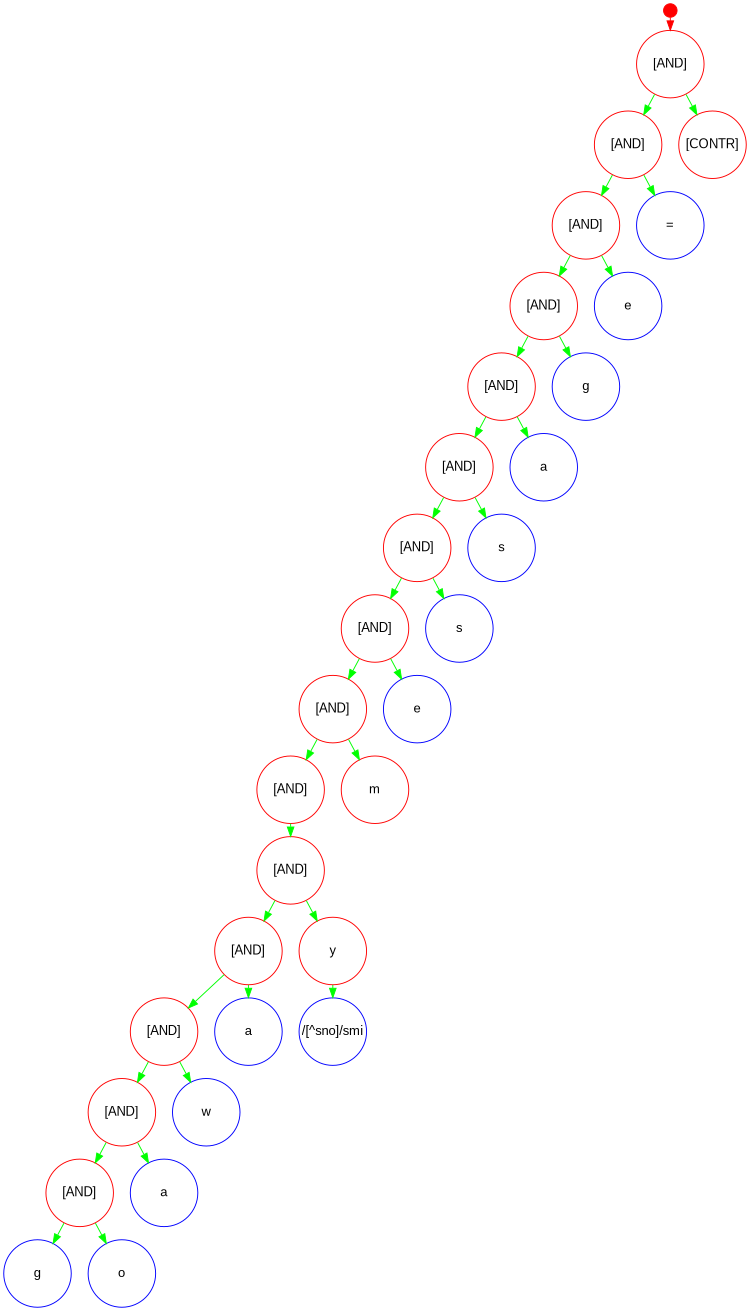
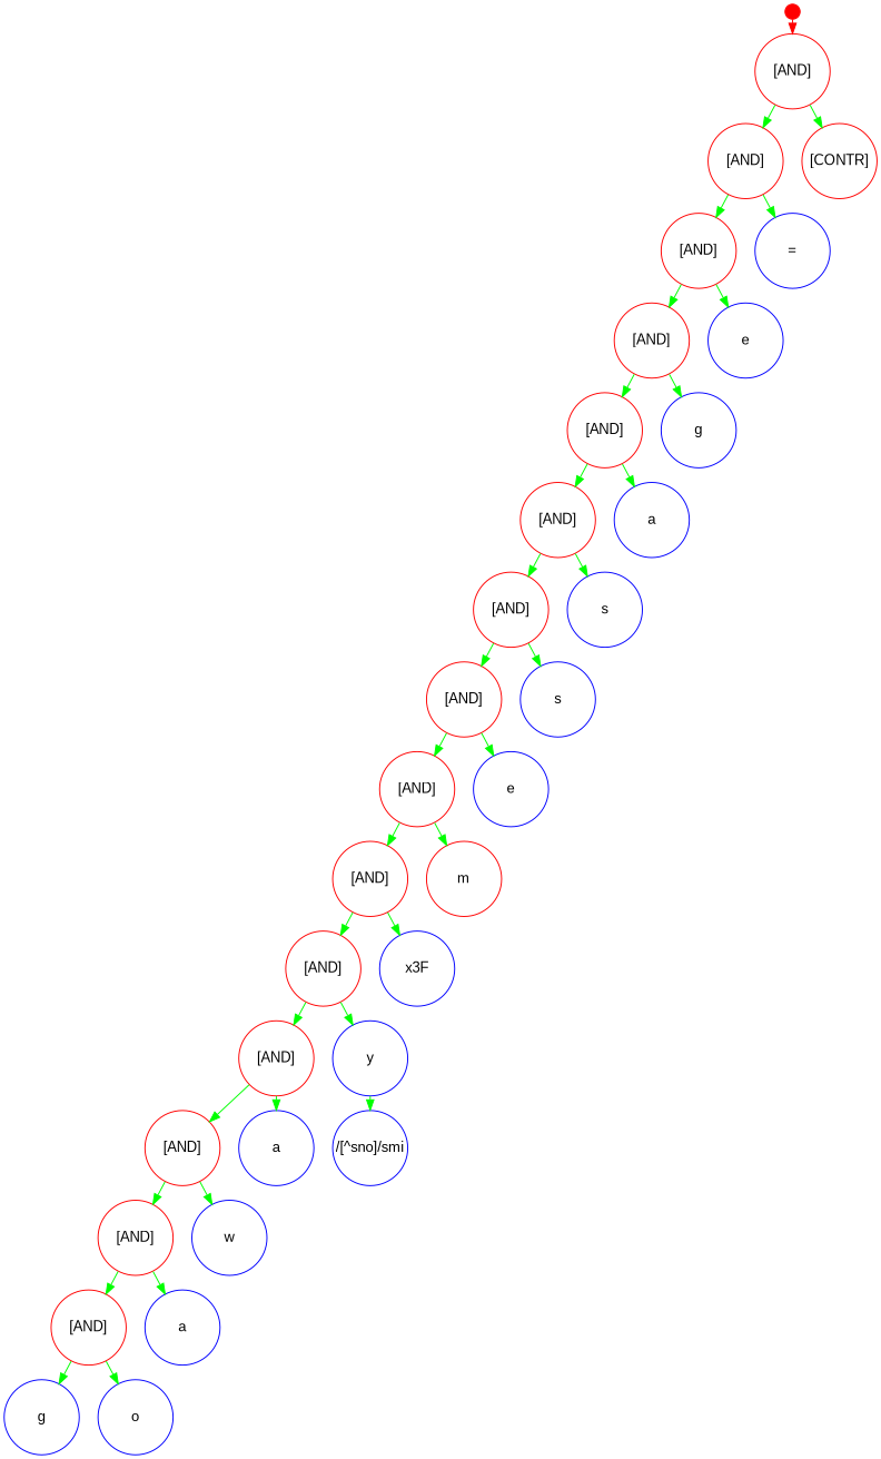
  digraph {
    rankdir=TD
    ranksep=.2
    node [color=red fixedsize=true fontname=Arial fontsize=14 shape=circle]
    edge [color=green fontname=Arial fontsize=14]
    -1 [shape=point width=0.2]
    n2 [label="[AND]" width=1]
    n3 [label="[AND]" width=1]
    n4 [label="[CONTR]" width=1]
    n5 [label="[AND]" width=1]
    n6 [color=blue label="=" width=1]
    n7 [label="[AND]" width=1]
    n8 [color=blue label=e width=1]
    n9 [label="[AND]" width=1]
    n10 [color=blue label=g width=1]
    n11 [label="[AND]" width=1]
    n12 [color=blue label=a width=1]
    n13 [label="[AND]" width=1]
    n14 [color=blue label=s width=1]
    n15 [label="[AND]" width=1]
    n16 [color=blue label=s width=1]
    n17 [label="[AND]" width=1]
    n18 [color=blue label=e width=1]
    n19 [label="[AND]" width=1]
    n20 [label=m width=1]
    n21 [label="[AND]" width=1]
+   n22 [color=blue label="\x3F" width=1]
    n23 [label="[AND]" width=1]
-   n24 [label=y width=1]
+   n24 [color=blue label=y width=1]
    n25 [label="[AND]" width=1]
    n26 [color=blue label=a width=1]
    n27 [color=blue label="/[^\sno]/smi" width=1]
    n28 [label="[AND]" width=1]
    n29 [color=blue label=w width=1]
    n30 [label="[AND]" width=1]
    n31 [color=blue label=a width=1]
    n32 [color=blue label=g width=1]
    n33 [color=blue label=o width=1]
    -1 -> n2 [color=red]
    n2 -> n3
    n2 -> n4
    n3 -> n5
    n3 -> n6
    n5 -> n7
    n5 -> n8
    n7 -> n9
    n7 -> n10
    n9 -> n11
    n9 -> n12
    n11 -> n13
    n11 -> n14
    n13 -> n15
    n13 -> n16
    n15 -> n17
    n15 -> n18
    n17 -> n19
    n17 -> n20
    n19 -> n21
+   n19 -> n22
    n21 -> n23
    n21 -> n24
    n23 -> n25
    n23 -> n26
    n24 -> n27
    n25 -> n28
    n25 -> n29
    n28 -> n30
    n28 -> n31
    n30 -> n32
    n30 -> n33
  }
